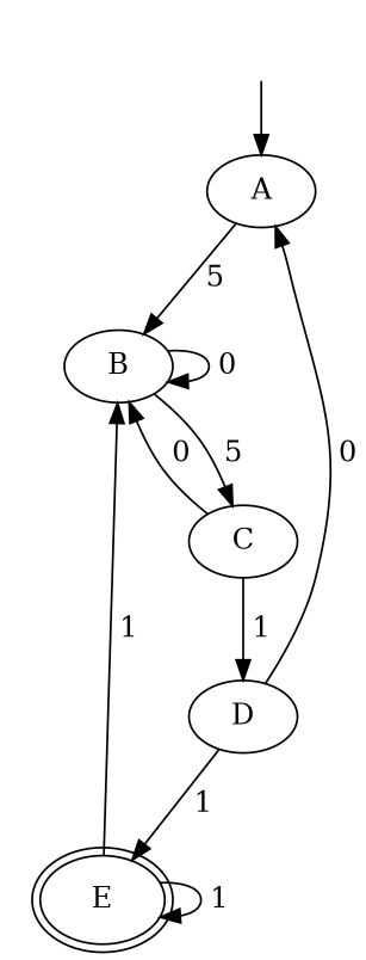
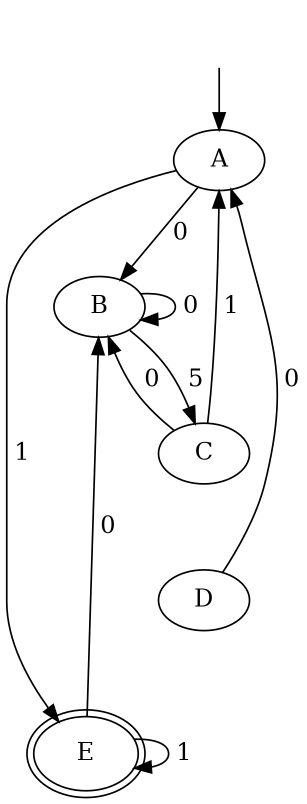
  digraph {
    _nil0 [style=invis]
    A
    B
    C
    D
    E [peripheries=2]
    _nil0 -> A
-   A -> B [label=" 5"]
+   A -> B [label=" 0"]
    B -> B [label=" 0"]
    B -> C [label=" 5"]
    C -> B [label=" 0"]
-   C -> D [label=" 1"]
+   C -> A [label=" 1"]
    D -> A [label=" 0"]
-   D -> E [label=" 1"]
-   E -> B [label=" 1"]
+   A -> E [label=" 1"]
+   E -> B [label=" 0"]
    E -> E [label=" 1"]
  }
